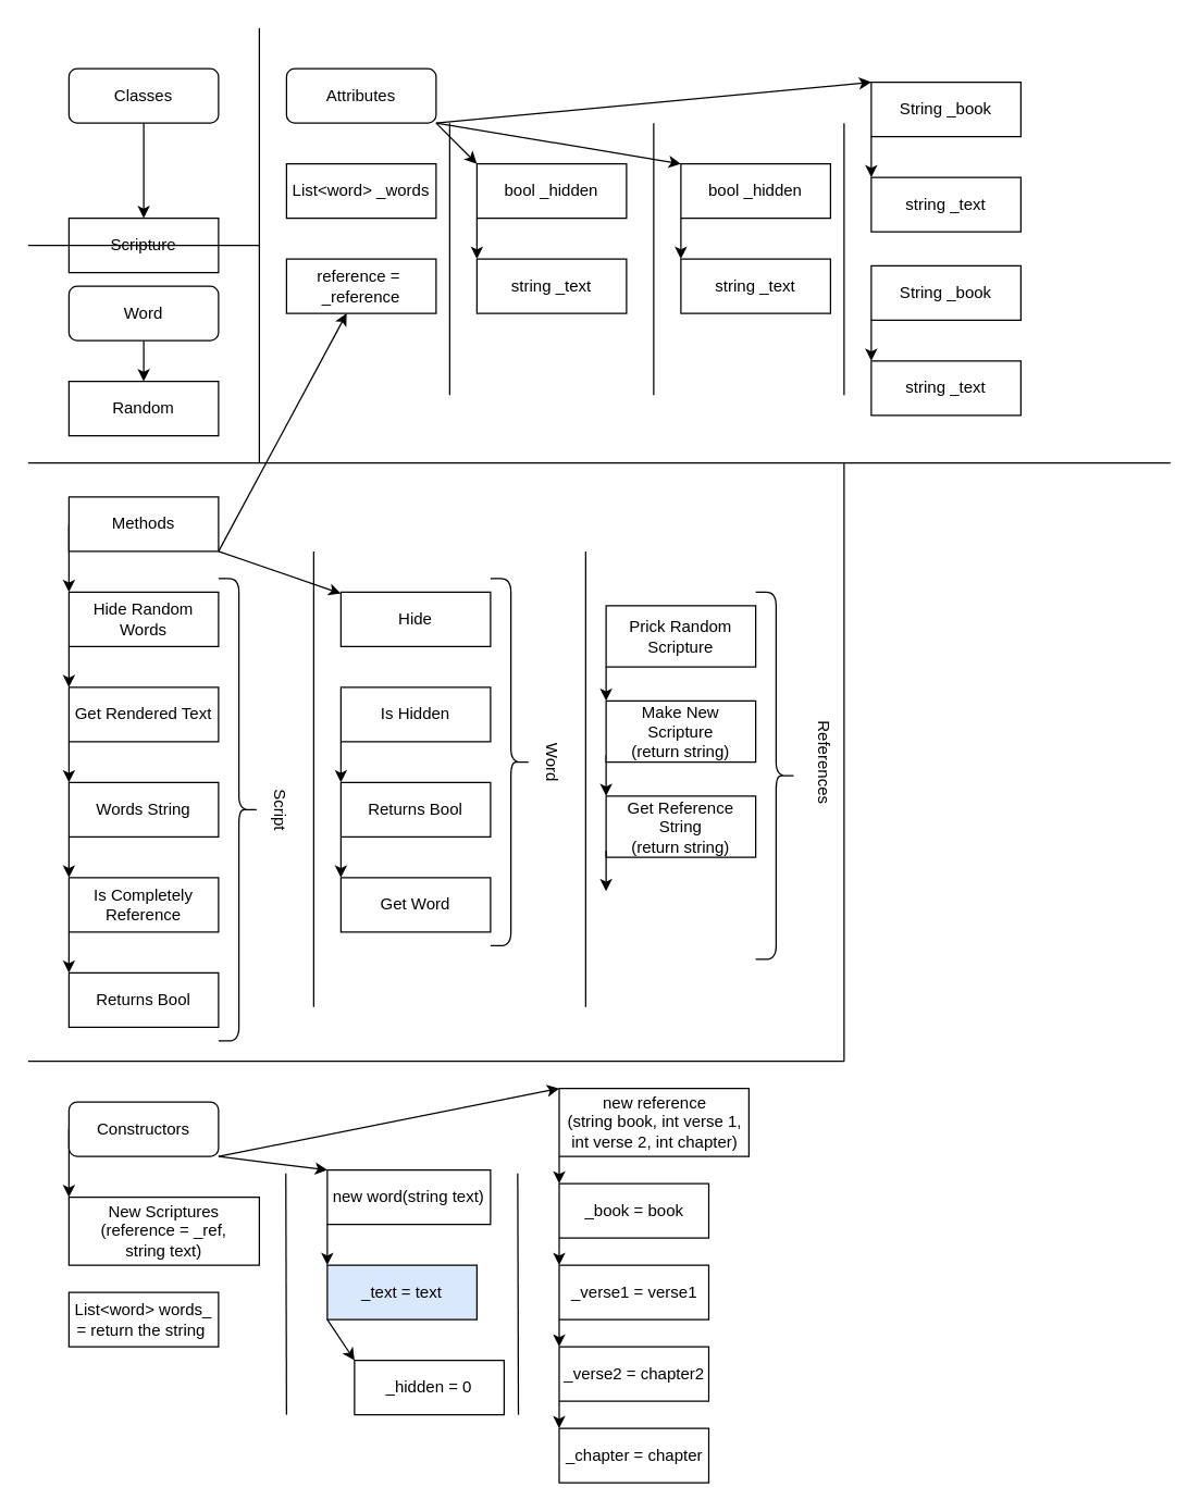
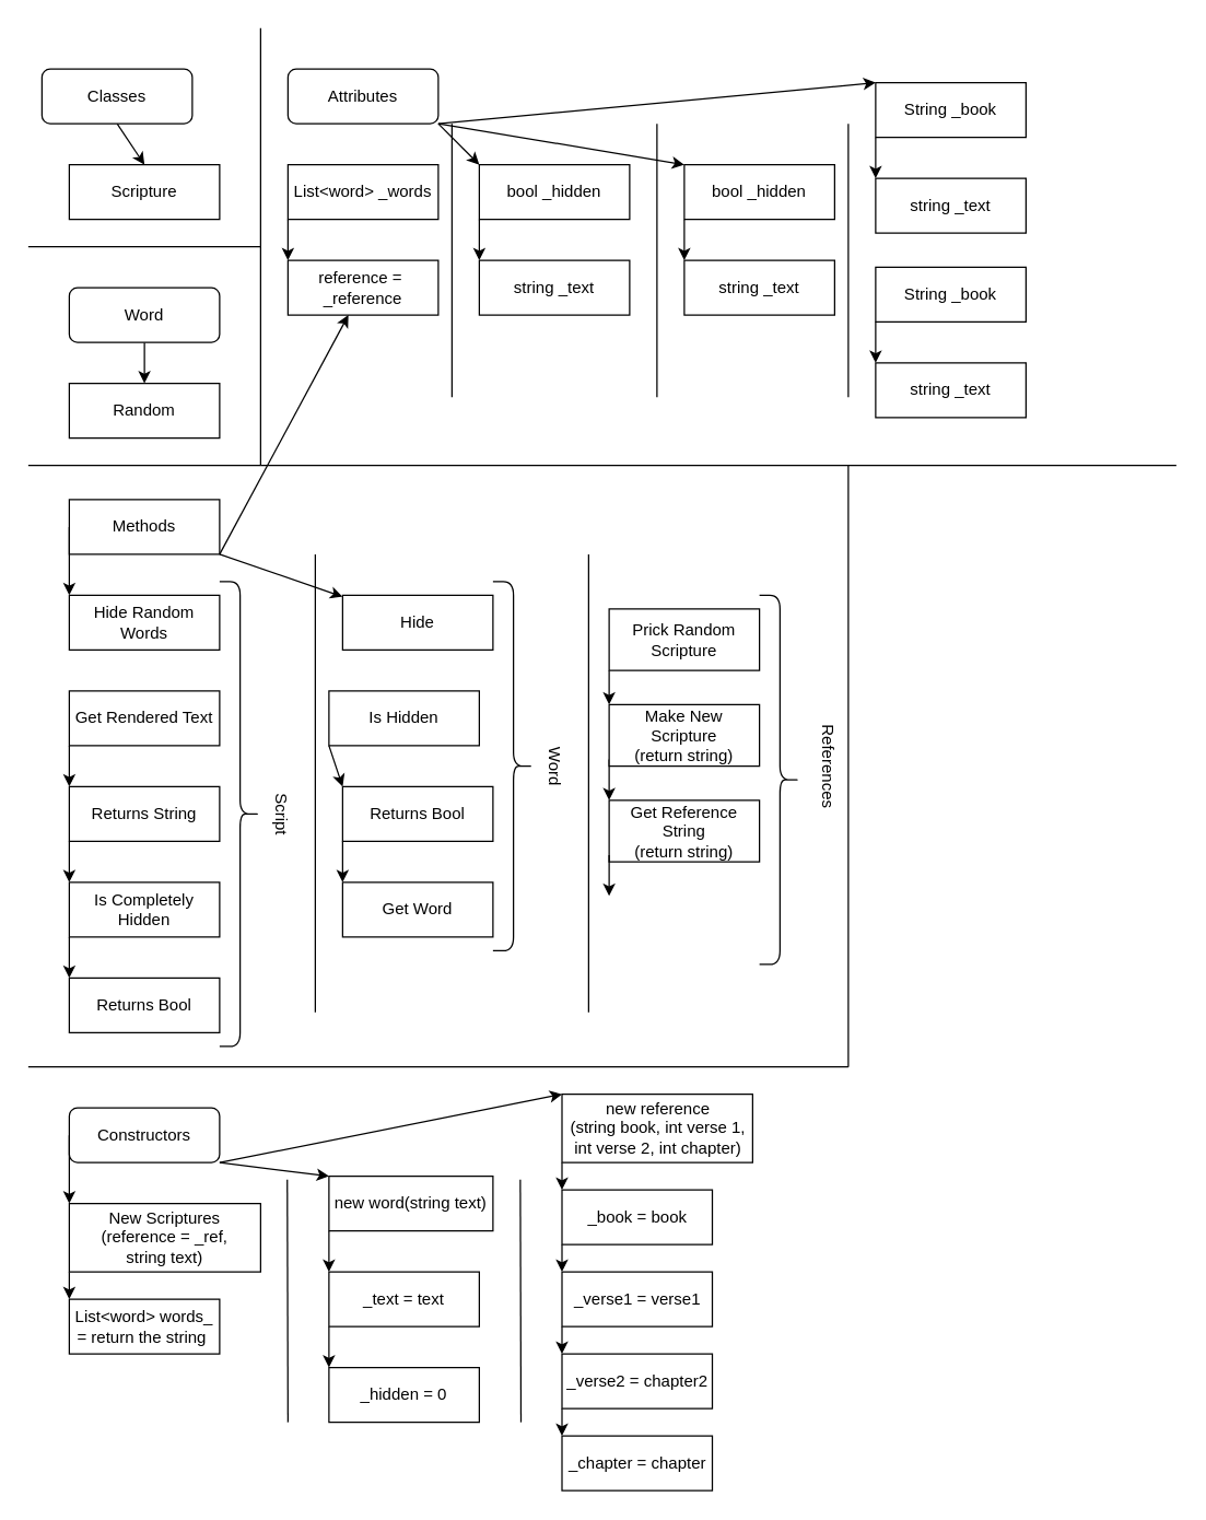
  <mxCell id="0" />
  <mxCell id="1" parent="0" />
  <mxCell id="2" style="edgeStyle=none;html=1;exitX=0.5;exitY=1;exitDx=0;exitDy=0;entryX=0.5;entryY=0;entryDx=0;entryDy=0;" edge="1" parent="1" source="3" target="4"><mxGeometry relative="1" as="geometry" /></mxCell>
- <mxCell id="3" value="Classes" style="rounded=1;whiteSpace=wrap;html=1;" vertex="1" parent="1"><mxGeometry x="50" y="50" width="110" height="40" as="geometry" /></mxCell>
- <mxCell id="4" value="Scripture" style="whiteSpace=wrap;html=1;" vertex="1" parent="1"><mxGeometry x="50" y="160" width="110" height="40" as="geometry" /></mxCell>
+ <mxCell id="3" value="Classes" style="rounded=1;whiteSpace=wrap;html=1;" vertex="1" parent="1"><mxGeometry x="30" y="50" width="110" height="40" as="geometry" /></mxCell>
+ <mxCell id="4" value="Scripture" style="whiteSpace=wrap;html=1;" vertex="1" parent="1"><mxGeometry x="50" y="120" width="110" height="40" as="geometry" /></mxCell>
  <mxCell id="5" value="" style="endArrow=none;html=1;" edge="1" parent="1"><mxGeometry width="50" height="50" relative="1" as="geometry"><mxPoint y="340" as="sourcePoint" x="20" /><mxPoint x="190" y="340" as="targetPoint" /></mxGeometry></mxCell>
  <mxCell id="6" value="" style="endArrow=none;html=1;" edge="1" parent="1"><mxGeometry width="50" height="50" relative="1" as="geometry"><mxPoint y="180" as="sourcePoint" x="20" /><mxPoint x="190" y="180" as="targetPoint" /></mxGeometry></mxCell>
  <mxCell id="7" value="" style="endArrow=none;html=1;" edge="1" parent="1"><mxGeometry width="50" height="50" relative="1" as="geometry"><mxPoint x="190" y="340" as="sourcePoint" /><mxPoint x="190" as="targetPoint" y="20" /></mxGeometry></mxCell>
  <mxCell id="8" value="" style="endArrow=none;html=1;" edge="1" parent="1"><mxGeometry width="50" height="50" relative="1" as="geometry"><mxPoint x="230" y="405" as="sourcePoint" /><mxPoint x="230" y="740" as="targetPoint" /></mxGeometry></mxCell>
  <mxCell id="9" style="edgeStyle=none;html=1;exitX=0;exitY=0.5;exitDx=0;exitDy=0;entryX=0;entryY=0;entryDx=0;entryDy=0;" edge="1" parent="1" source="12" target="14"><mxGeometry relative="1" as="geometry" /></mxCell>
  <mxCell id="10" style="edgeStyle=none;html=1;exitX=1;exitY=1;exitDx=0;exitDy=0;" edge="1" parent="1" source="12" target="27"><mxGeometry relative="1" as="geometry"><mxPoint x="320" y="405" as="targetPoint" /></mxGeometry></mxCell>
  <mxCell id="11" style="edgeStyle=none;html=1;exitX=1;exitY=1;exitDx=0;exitDy=0;" edge="1" parent="1" source="12" target="53"><mxGeometry relative="1" as="geometry" /></mxCell>
  <mxCell id="12" value="Methods" style="whiteSpace=wrap;html=1;rounded=0;" vertex="1" parent="1"><mxGeometry x="50" y="365" width="110" height="40" as="geometry" /></mxCell>
- <mxCell id="13" style="edgeStyle=none;html=1;exitX=0;exitY=1;exitDx=0;exitDy=0;entryX=0;entryY=0;entryDx=0;entryDy=0;" edge="1" parent="1" source="14" target="19"><mxGeometry relative="1" as="geometry" /></mxCell>
  <mxCell id="14" value="Hide Random Words" style="whiteSpace=wrap;html=1;" vertex="1" parent="1"><mxGeometry x="50" y="435" width="110" height="40" as="geometry" /></mxCell>
  <mxCell id="15" style="edgeStyle=none;html=1;exitX=0.5;exitY=1;exitDx=0;exitDy=0;entryX=0.5;entryY=0;entryDx=0;entryDy=0;" edge="1" parent="1" source="16" target="17"><mxGeometry relative="1" as="geometry" /></mxCell>
  <mxCell id="16" value="Word" style="rounded=1;whiteSpace=wrap;html=1;" vertex="1" parent="1"><mxGeometry x="50" y="210" width="110" height="40" as="geometry" /></mxCell>
  <mxCell id="17" value="Random" style="whiteSpace=wrap;html=1;" vertex="1" parent="1"><mxGeometry x="50" y="280" width="110" height="40" as="geometry" /></mxCell>
  <mxCell id="18" style="edgeStyle=none;html=1;exitX=0;exitY=1;exitDx=0;exitDy=0;entryX=0;entryY=0;entryDx=0;entryDy=0;" edge="1" parent="1" source="19" target="20"><mxGeometry relative="1" as="geometry" /></mxCell>
  <mxCell id="19" value="Get Rendered Text" style="whiteSpace=wrap;html=1;" vertex="1" parent="1"><mxGeometry x="50" y="505" width="110" height="40" as="geometry" /></mxCell>
- <mxCell id="20" value="Words String" style="whiteSpace=wrap;html=1;" vertex="1" parent="1"><mxGeometry x="50" y="575" width="110" height="40" as="geometry" /></mxCell>
+ <mxCell id="20" value="Returns String" style="whiteSpace=wrap;html=1;" vertex="1" parent="1"><mxGeometry x="50" y="575" width="110" height="40" as="geometry" /></mxCell>
  <mxCell id="21" value="" style="shape=curlyBracket;whiteSpace=wrap;html=1;rounded=1;flipH=1;labelPosition=right;verticalLabelPosition=middle;align=left;verticalAlign=middle;" vertex="1" parent="1"><mxGeometry x="160" y="425" width="30" height="340" as="geometry" /></mxCell>
  <mxCell id="22" value="Script" style="text;html=1;align=center;verticalAlign=middle;resizable=0;points=[];autosize=1;strokeColor=none;fillColor=none;rotation=90;" vertex="1" parent="1"><mxGeometry x="180" y="580" width="50" height="30" as="geometry" /></mxCell>
  <mxCell id="23" style="edgeStyle=none;html=1;exitX=0;exitY=1;exitDx=0;exitDy=0;entryX=0;entryY=0;entryDx=0;entryDy=0;" edge="1" parent="1" target="25"><mxGeometry relative="1" as="geometry"><mxPoint x="50" y="615" as="sourcePoint" /></mxGeometry></mxCell>
  <mxCell id="24" style="edgeStyle=none;html=1;exitX=0;exitY=1;exitDx=0;exitDy=0;entryX=0;entryY=0;entryDx=0;entryDy=0;" edge="1" parent="1" source="25" target="26"><mxGeometry relative="1" as="geometry" /></mxCell>
- <mxCell id="25" value="Is Completely Reference" style="whiteSpace=wrap;html=1;" vertex="1" parent="1"><mxGeometry x="50" y="645" width="110" height="40" as="geometry" /></mxCell>
+ <mxCell id="25" value="Is Completely Hidden" style="whiteSpace=wrap;html=1;" vertex="1" parent="1"><mxGeometry x="50" y="645" width="110" height="40" as="geometry" /></mxCell>
  <mxCell id="26" value="Returns Bool" style="whiteSpace=wrap;html=1;" vertex="1" parent="1"><mxGeometry x="50" y="715" width="110" height="40" as="geometry" /></mxCell>
  <mxCell id="27" value="Hide" style="whiteSpace=wrap;html=1;" vertex="1" parent="1"><mxGeometry x="250" y="435" width="110" height="40" as="geometry" /></mxCell>
  <mxCell id="28" style="edgeStyle=none;html=1;exitX=0;exitY=1;exitDx=0;exitDy=0;entryX=0;entryY=0;entryDx=0;entryDy=0;" edge="1" parent="1" source="29" target="30"><mxGeometry relative="1" as="geometry" /></mxCell>
- <mxCell id="29" value="Is Hidden" style="whiteSpace=wrap;html=1;" vertex="1" parent="1"><mxGeometry x="250" y="505" width="110" height="40" as="geometry" /></mxCell>
+ <mxCell id="29" value="Is Hidden" style="whiteSpace=wrap;html=1;" vertex="1" parent="1"><mxGeometry x="240" y="505" width="110" height="40" as="geometry" /></mxCell>
  <mxCell id="30" value="Returns Bool" style="whiteSpace=wrap;html=1;" vertex="1" parent="1"><mxGeometry x="250" y="575" width="110" height="40" as="geometry" /></mxCell>
  <mxCell id="31" value="" style="shape=curlyBracket;whiteSpace=wrap;html=1;rounded=1;flipH=1;labelPosition=right;verticalLabelPosition=middle;align=left;verticalAlign=middle;" vertex="1" parent="1"><mxGeometry x="360" y="425" width="30" height="270" as="geometry" /></mxCell>
  <mxCell id="32" value="Word" style="text;html=1;align=center;verticalAlign=middle;resizable=0;points=[];autosize=1;strokeColor=none;fillColor=none;rotation=90;" vertex="1" parent="1"><mxGeometry x="380" y="545" width="50" height="30" as="geometry" /></mxCell>
  <mxCell id="33" style="edgeStyle=none;html=1;exitX=0;exitY=1;exitDx=0;exitDy=0;entryX=0;entryY=0;entryDx=0;entryDy=0;" edge="1" parent="1" target="34"><mxGeometry relative="1" as="geometry"><mxPoint x="250" y="615" as="sourcePoint" /></mxGeometry></mxCell>
  <mxCell id="34" value="Get Word" style="whiteSpace=wrap;html=1;" vertex="1" parent="1"><mxGeometry x="250" y="645" width="110" height="40" as="geometry" /></mxCell>
  <mxCell id="35" value="" style="endArrow=none;html=1;" edge="1" parent="1"><mxGeometry width="50" height="50" relative="1" as="geometry"><mxPoint x="190" y="340" as="sourcePoint" /><mxPoint x="860" y="340" as="targetPoint" /></mxGeometry></mxCell>
  <mxCell id="36" value="" style="endArrow=none;html=1;" edge="1" parent="1"><mxGeometry width="50" height="50" relative="1" as="geometry"><mxPoint x="620" y="780" as="sourcePoint" /><mxPoint x="620" y="340" as="targetPoint" /></mxGeometry></mxCell>
  <mxCell id="37" value="" style="endArrow=none;html=1;" edge="1" parent="1"><mxGeometry width="50" height="50" relative="1" as="geometry"><mxPoint y="780" as="sourcePoint" x="20" /><mxPoint x="620" y="780" as="targetPoint" /></mxGeometry></mxCell>
  <mxCell id="38" value="" style="endArrow=none;html=1;" edge="1" parent="1"><mxGeometry width="50" height="50" relative="1" as="geometry"><mxPoint x="430" y="405" as="sourcePoint" /><mxPoint x="430" y="740" as="targetPoint" /></mxGeometry></mxCell>
  <mxCell id="39" style="edgeStyle=none;html=1;exitX=0;exitY=1;exitDx=0;exitDy=0;entryX=0;entryY=0;entryDx=0;entryDy=0;" edge="1" parent="1" source="40"><mxGeometry relative="1" as="geometry"><mxPoint x="445" y="515" as="targetPoint" /></mxGeometry></mxCell>
  <mxCell id="40" value="Prick Random Scripture" style="whiteSpace=wrap;html=1;" vertex="1" parent="1"><mxGeometry x="445" y="445" width="110" height="45" as="geometry" /></mxCell>
  <mxCell id="41" style="edgeStyle=none;html=1;exitX=0;exitY=1;exitDx=0;exitDy=0;entryX=0;entryY=0;entryDx=0;entryDy=0;" edge="1" parent="1" target="42"><mxGeometry relative="1" as="geometry"><mxPoint x="445" y="555" as="sourcePoint" /></mxGeometry></mxCell>
  <mxCell id="42" value="Get Reference String &lt;br&gt;(return string)" style="whiteSpace=wrap;html=1;" vertex="1" parent="1"><mxGeometry x="445" y="585" width="110" height="45" as="geometry" /></mxCell>
  <mxCell id="43" value="" style="shape=curlyBracket;whiteSpace=wrap;html=1;rounded=1;flipH=1;labelPosition=right;verticalLabelPosition=middle;align=left;verticalAlign=middle;" vertex="1" parent="1"><mxGeometry x="555" y="435" width="30" height="270" as="geometry" /></mxCell>
  <mxCell id="44" value="References" style="text;html=1;align=center;verticalAlign=middle;resizable=0;points=[];autosize=1;strokeColor=none;fillColor=none;rotation=90;" vertex="1" parent="1"><mxGeometry x="565" y="545" width="80" height="30" as="geometry" /></mxCell>
  <mxCell id="45" style="edgeStyle=none;html=1;exitX=0;exitY=1;exitDx=0;exitDy=0;entryX=0;entryY=0;entryDx=0;entryDy=0;" edge="1" parent="1"><mxGeometry relative="1" as="geometry"><mxPoint x="445" y="625" as="sourcePoint" /><mxPoint x="445" y="655" as="targetPoint" /></mxGeometry></mxCell>
  <mxCell id="46" value="Make New Scripture &lt;br&gt;(return string)" style="whiteSpace=wrap;html=1;" vertex="1" parent="1"><mxGeometry x="445" y="515" width="110" height="45" as="geometry" /></mxCell>
  <mxCell id="47" style="edgeStyle=none;html=1;exitX=1;exitY=1;exitDx=0;exitDy=0;entryX=0;entryY=0;entryDx=0;entryDy=0;" edge="1" parent="1" source="50" target="56"><mxGeometry relative="1" as="geometry" /></mxCell>
  <mxCell id="48" style="edgeStyle=none;html=1;exitX=1;exitY=1;exitDx=0;exitDy=0;entryX=0;entryY=0;entryDx=0;entryDy=0;" edge="1" parent="1" source="50" target="60"><mxGeometry relative="1" as="geometry" /></mxCell>
  <mxCell id="49" style="edgeStyle=none;html=1;exitX=1;exitY=1;exitDx=0;exitDy=0;entryX=0;entryY=0;entryDx=0;entryDy=0;" edge="1" parent="1" source="50" target="64"><mxGeometry relative="1" as="geometry" /></mxCell>
  <mxCell id="50" value="Attributes" style="rounded=1;whiteSpace=wrap;html=1;" vertex="1" parent="1"><mxGeometry x="210" y="50" width="110" height="40" as="geometry" /></mxCell>
+ <mxCell id="51" style="edgeStyle=none;html=1;exitX=0;exitY=1;exitDx=0;exitDy=0;entryX=0;entryY=0;entryDx=0;entryDy=0;" edge="1" parent="1" source="52" target="53"><mxGeometry relative="1" as="geometry" /></mxCell>
  <mxCell id="52" value="List&amp;lt;word&amp;gt; _words" style="whiteSpace=wrap;html=1;" vertex="1" parent="1"><mxGeometry x="210" y="120" width="110" height="40" as="geometry" /></mxCell>
  <mxCell id="53" value="reference =&amp;nbsp; _reference" style="whiteSpace=wrap;html=1;" vertex="1" parent="1"><mxGeometry x="210" y="190" width="110" height="40" as="geometry" /></mxCell>
  <mxCell id="54" value="" style="endArrow=none;html=1;" edge="1" parent="1"><mxGeometry width="50" height="50" relative="1" as="geometry"><mxPoint x="330" y="290" as="sourcePoint" /><mxPoint x="330" y="90" as="targetPoint" /></mxGeometry></mxCell>
  <mxCell id="55" style="edgeStyle=none;html=1;exitX=0;exitY=1;exitDx=0;exitDy=0;entryX=0;entryY=0;entryDx=0;entryDy=0;" edge="1" parent="1" source="56" target="57"><mxGeometry relative="1" as="geometry" /></mxCell>
  <mxCell id="56" value="bool _hidden" style="whiteSpace=wrap;html=1;" vertex="1" parent="1"><mxGeometry x="350" y="120" width="110" height="40" as="geometry" /></mxCell>
  <mxCell id="57" value="string _text" style="whiteSpace=wrap;html=1;" vertex="1" parent="1"><mxGeometry x="350" y="190" width="110" height="40" as="geometry" /></mxCell>
  <mxCell id="58" value="" style="endArrow=none;html=1;" edge="1" parent="1"><mxGeometry width="50" height="50" relative="1" as="geometry"><mxPoint x="480" y="290" as="sourcePoint" /><mxPoint x="480" y="90" as="targetPoint" /></mxGeometry></mxCell>
  <mxCell id="59" style="edgeStyle=none;html=1;exitX=0;exitY=1;exitDx=0;exitDy=0;entryX=0;entryY=0;entryDx=0;entryDy=0;" edge="1" parent="1" source="60" target="61"><mxGeometry relative="1" as="geometry" /></mxCell>
  <mxCell id="60" value="bool _hidden" style="whiteSpace=wrap;html=1;" vertex="1" parent="1"><mxGeometry x="500" y="120" width="110" height="40" as="geometry" /></mxCell>
  <mxCell id="61" value="string _text" style="whiteSpace=wrap;html=1;" vertex="1" parent="1"><mxGeometry x="500" y="190" width="110" height="40" as="geometry" /></mxCell>
  <mxCell id="62" value="" style="endArrow=none;html=1;" edge="1" parent="1"><mxGeometry width="50" height="50" relative="1" as="geometry"><mxPoint x="620" y="290" as="sourcePoint" /><mxPoint x="620" y="90" as="targetPoint" /></mxGeometry></mxCell>
  <mxCell id="63" style="edgeStyle=none;html=1;exitX=0;exitY=1;exitDx=0;exitDy=0;entryX=0;entryY=0;entryDx=0;entryDy=0;" edge="1" parent="1" source="64" target="65"><mxGeometry relative="1" as="geometry" /></mxCell>
  <mxCell id="64" value="String _book" style="whiteSpace=wrap;html=1;" vertex="1" parent="1"><mxGeometry x="640" y="60" width="110" height="40" as="geometry" /></mxCell>
  <mxCell id="65" value="string _text" style="whiteSpace=wrap;html=1;" vertex="1" parent="1"><mxGeometry x="640" y="130" width="110" height="40" as="geometry" /></mxCell>
  <mxCell id="66" style="edgeStyle=none;html=1;exitX=0;exitY=1;exitDx=0;exitDy=0;entryX=0;entryY=0;entryDx=0;entryDy=0;" edge="1" parent="1" source="67" target="68"><mxGeometry relative="1" as="geometry" /></mxCell>
  <mxCell id="67" value="String _book" style="whiteSpace=wrap;html=1;" vertex="1" parent="1"><mxGeometry x="640" y="195" width="110" height="40" as="geometry" /></mxCell>
  <mxCell id="68" value="string _text" style="whiteSpace=wrap;html=1;" vertex="1" parent="1"><mxGeometry x="640" y="265" width="110" height="40" as="geometry" /></mxCell>
  <mxCell id="69" style="edgeStyle=none;html=1;exitX=0;exitY=0.5;exitDx=0;exitDy=0;entryX=0;entryY=0;entryDx=0;entryDy=0;" edge="1" parent="1" source="72" target="74"><mxGeometry relative="1" as="geometry" /></mxCell>
  <mxCell id="70" style="edgeStyle=none;html=1;exitX=1;exitY=1;exitDx=0;exitDy=0;entryX=0;entryY=0;entryDx=0;entryDy=0;" edge="1" parent="1" source="72" target="77"><mxGeometry relative="1" as="geometry" /></mxCell>
  <mxCell id="71" style="edgeStyle=none;html=1;exitX=1;exitY=1;exitDx=0;exitDy=0;entryX=0;entryY=0;entryDx=0;entryDy=0;" edge="1" parent="1" source="72" target="83"><mxGeometry relative="1" as="geometry" /></mxCell>
  <mxCell id="72" value="Constructors" style="rounded=1;whiteSpace=wrap;html=1;" vertex="1" parent="1"><mxGeometry x="50" y="810" width="110" height="40" as="geometry" /></mxCell>
+ <mxCell id="73" style="edgeStyle=none;html=1;exitX=0;exitY=1;exitDx=0;exitDy=0;entryX=0;entryY=0;entryDx=0;entryDy=0;" edge="1" parent="1" source="74" target="75"><mxGeometry relative="1" as="geometry" /></mxCell>
  <mxCell id="74" value="New Scriptures (reference = _ref, &lt;br&gt;string text)" style="whiteSpace=wrap;html=1;" vertex="1" parent="1"><mxGeometry x="50" y="880" width="140" height="50" as="geometry" /></mxCell>
  <mxCell id="75" value="List&amp;lt;word&amp;gt; words_ = return the string&amp;nbsp;" style="whiteSpace=wrap;html=1;" vertex="1" parent="1"><mxGeometry x="50" y="950" width="110" height="40" as="geometry" /></mxCell>
  <mxCell id="76" style="edgeStyle=none;html=1;exitX=0;exitY=1;exitDx=0;exitDy=0;entryX=0;entryY=0;entryDx=0;entryDy=0;" edge="1" parent="1" source="77" target="79"><mxGeometry relative="1" as="geometry" /></mxCell>
  <mxCell id="77" value="new word(string text)" style="whiteSpace=wrap;html=1;" vertex="1" parent="1"><mxGeometry x="240" y="860" width="120" height="40" as="geometry" /></mxCell>
  <mxCell id="78" value="" style="endArrow=none;html=1;" edge="1" parent="1"><mxGeometry width="50" height="50" relative="1" as="geometry"><mxPoint x="209.5" y="862.5" as="sourcePoint" /><mxPoint x="210" y="1040" as="targetPoint" /></mxGeometry></mxCell>
- <mxCell id="79" value="_text = text" style="whiteSpace=wrap;html=1;fillColor=#dae8fc;" vertex="1" parent="1"><mxGeometry x="240" y="930" width="110" height="40" as="geometry" /></mxCell>
+ <mxCell id="79" value="_text = text" style="whiteSpace=wrap;html=1;" vertex="1" parent="1"><mxGeometry x="240" y="930" width="110" height="40" as="geometry" /></mxCell>
  <mxCell id="80" style="edgeStyle=none;html=1;exitX=0;exitY=1;exitDx=0;exitDy=0;entryX=0;entryY=0;entryDx=0;entryDy=0;" edge="1" parent="1" target="81"><mxGeometry relative="1" as="geometry"><mxPoint x="240" y="970" as="sourcePoint" /></mxGeometry></mxCell>
- <mxCell id="81" value="_hidden = 0" style="whiteSpace=wrap;html=1;" vertex="1" parent="1"><mxGeometry x="260" y="1000" width="110" height="40" as="geometry" /></mxCell>
+ <mxCell id="81" value="_hidden = 0" style="whiteSpace=wrap;html=1;" vertex="1" parent="1"><mxGeometry x="240" y="1000" width="110" height="40" as="geometry" /></mxCell>
  <mxCell id="82" style="edgeStyle=none;html=1;exitX=0;exitY=1;exitDx=0;exitDy=0;entryX=0;entryY=0;entryDx=0;entryDy=0;" edge="1" parent="1" source="83" target="85"><mxGeometry relative="1" as="geometry" /></mxCell>
  <mxCell id="83" value="new reference &lt;br&gt;(string book, int verse 1, int verse 2, int chapter)" style="whiteSpace=wrap;html=1;" vertex="1" parent="1"><mxGeometry x="410.5" y="800" width="139.5" height="50" as="geometry" /></mxCell>
  <mxCell id="84" value="" style="endArrow=none;html=1;" edge="1" parent="1"><mxGeometry width="50" height="50" relative="1" as="geometry"><mxPoint x="380" y="862.5" as="sourcePoint" /><mxPoint x="380.5" y="1040" as="targetPoint" /></mxGeometry></mxCell>
  <mxCell id="85" value="_book = book" style="whiteSpace=wrap;html=1;" vertex="1" parent="1"><mxGeometry x="410.5" y="870" width="110" height="40" as="geometry" /></mxCell>
  <mxCell id="86" style="edgeStyle=none;html=1;exitX=0;exitY=1;exitDx=0;exitDy=0;entryX=0;entryY=0;entryDx=0;entryDy=0;" edge="1" parent="1" target="87"><mxGeometry relative="1" as="geometry"><mxPoint x="410.5" y="910" as="sourcePoint" /></mxGeometry></mxCell>
  <mxCell id="87" value="_verse1 = verse1" style="whiteSpace=wrap;html=1;" vertex="1" parent="1"><mxGeometry x="410.5" y="930" width="110" height="40" as="geometry" /></mxCell>
  <mxCell id="88" style="edgeStyle=none;html=1;exitX=0;exitY=1;exitDx=0;exitDy=0;entryX=0;entryY=0;entryDx=0;entryDy=0;" edge="1" parent="1" target="89" source="87"><mxGeometry relative="1" as="geometry"><mxPoint x="410.5" y="980" as="sourcePoint" /></mxGeometry></mxCell>
  <mxCell id="89" value="_verse2 = chapter2" style="whiteSpace=wrap;html=1;" vertex="1" parent="1"><mxGeometry x="410.5" y="990" width="110" height="40" as="geometry" /></mxCell>
  <mxCell id="90" style="edgeStyle=none;html=1;exitX=0;exitY=1;exitDx=0;exitDy=0;entryX=0;entryY=0;entryDx=0;entryDy=0;" edge="1" parent="1" target="91"><mxGeometry relative="1" as="geometry"><mxPoint x="410.5" y="1030" as="sourcePoint" /></mxGeometry></mxCell>
  <mxCell id="91" value="_chapter = chapter" style="whiteSpace=wrap;html=1;" vertex="1" parent="1"><mxGeometry x="410.5" y="1050" width="110" height="40" as="geometry" /></mxCell>
